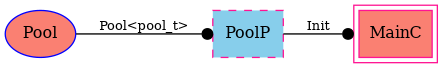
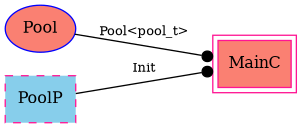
  digraph {
    rankdir=LR
    node [color=deeppink fillcolor=salmon fontsize=12 shape=box style=filled]
    edge [arrowhead=dot fontsize=10]
    n1 [color=blue label=Pool shape=ellipse]
    n2 [fillcolor=skyblue label=PoolP style="dashed,filled"]
    MainC [peripheries=2]
-   n1 -> n2 [label="Pool<pool_t>"]
+   n1 -> MainC [label="Pool<pool_t>"]
    n2 -> MainC [label=Init]
  }
